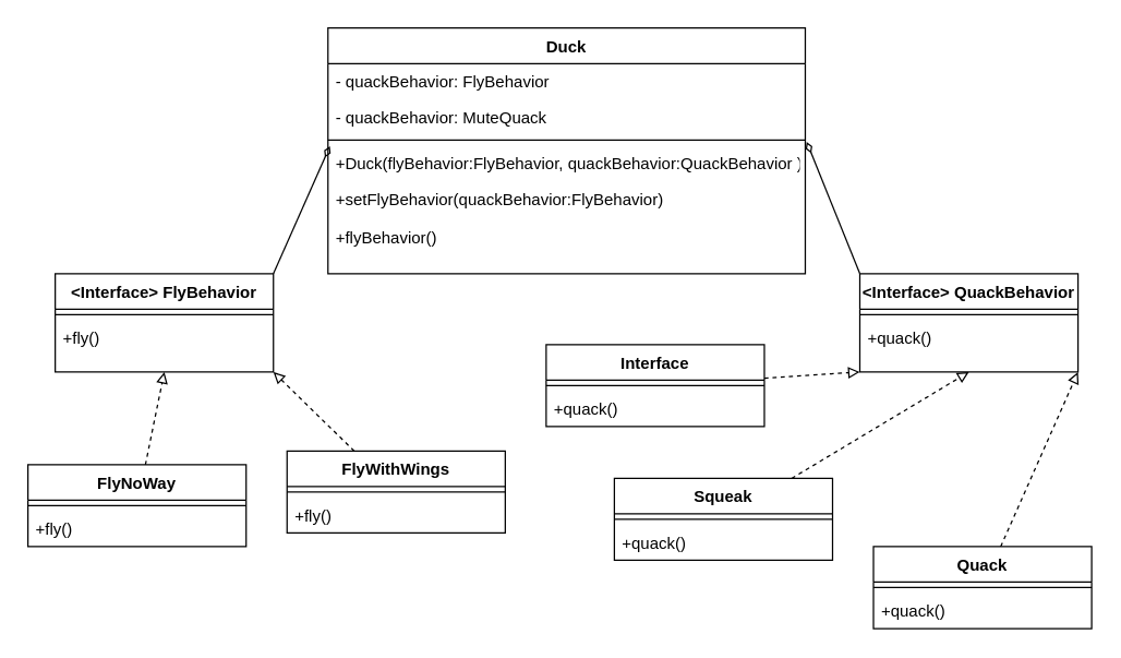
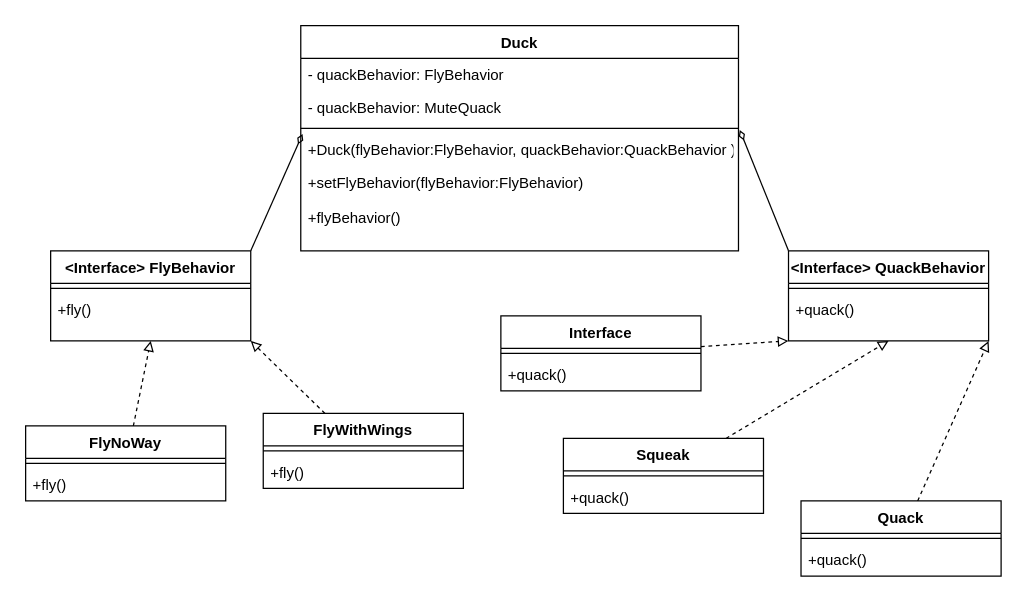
  <mxCell id="0" />
  <mxCell id="1" parent="0" />
  <mxCell id="2" value="Duck" style="swimlane;fontStyle=1;align=center;verticalAlign=top;childLayout=stackLayout;horizontal=1;startSize=26;horizontalStack=0;resizeParent=1;resizeLast=0;collapsible=1;marginBottom=0;rounded=0;shadow=0;strokeWidth=1;" parent="1" vertex="1"><mxGeometry x="240" y="20" width="350" height="180" as="geometry"><mxRectangle x="230" y="140" width="160" height="26" as="alternateBounds" /></mxGeometry></mxCell>
  <mxCell id="3" value="- quackBehavior: FlyBehavior" style="text;align=left;verticalAlign=top;spacingLeft=4;spacingRight=4;overflow=hidden;rotatable=0;points=[[0,0.5],[1,0.5]];portConstraint=eastwest;" parent="2" vertex="1"><mxGeometry y="26" width="350" height="26" as="geometry" /></mxCell>
  <mxCell id="4" value="- quackBehavior: MuteQuack" style="text;align=left;verticalAlign=top;spacingLeft=4;spacingRight=4;overflow=hidden;rotatable=0;points=[[0,0.5],[1,0.5]];portConstraint=eastwest;rounded=0;shadow=0;html=0;" parent="2" vertex="1"><mxGeometry y="52" width="350" height="26" as="geometry" /></mxCell>
  <mxCell id="5" value="" style="line;html=1;strokeWidth=1;align=left;verticalAlign=middle;spacingTop=-1;spacingLeft=3;spacingRight=3;rotatable=0;labelPosition=right;points=[];portConstraint=eastwest;" parent="2" vertex="1"><mxGeometry y="78" width="350" height="8" as="geometry" /></mxCell>
  <mxCell id="6" value="+Duck(flyBehavior:FlyBehavior, quackBehavior:QuackBehavior )" style="text;align=left;verticalAlign=top;spacingLeft=4;spacingRight=4;overflow=hidden;rotatable=0;points=[[0,0.5],[1,0.5]];portConstraint=eastwest;" parent="2" vertex="1"><mxGeometry y="86" width="350" height="26" as="geometry" /></mxCell>
- <mxCell id="7" value="+setFlyBehavior(quackBehavior:FlyBehavior)" style="text;align=left;verticalAlign=top;spacingLeft=4;spacingRight=4;overflow=hidden;rotatable=0;points=[[0,0.5],[1,0.5]];portConstraint=eastwest;" vertex="1" parent="2"><mxGeometry y="112" width="350" height="28" as="geometry" /></mxCell>
+ <mxCell id="7" value="+setFlyBehavior(flyBehavior:FlyBehavior)" style="text;align=left;verticalAlign=top;spacingLeft=4;spacingRight=4;overflow=hidden;rotatable=0;points=[[0,0.5],[1,0.5]];portConstraint=eastwest;" vertex="1" parent="2"><mxGeometry y="112" width="350" height="28" as="geometry" /></mxCell>
  <mxCell id="8" value="+flyBehavior()" style="text;align=left;verticalAlign=top;spacingLeft=4;spacingRight=4;overflow=hidden;rotatable=0;points=[[0,0.5],[1,0.5]];portConstraint=eastwest;" vertex="1" parent="2"><mxGeometry y="140" width="350" height="28" as="geometry" /></mxCell>
  <mxCell id="9" style="rounded=0;orthogonalLoop=1;jettySize=auto;html=1;entryX=0.5;entryY=1;entryDx=0;entryDy=0;dashed=1;endArrow=block;endFill=0;" edge="1" parent="1" source="10" target="13"><mxGeometry relative="1" as="geometry" /></mxCell>
  <mxCell id="10" value="FlyNoWay" style="swimlane;fontStyle=1;align=center;verticalAlign=top;childLayout=stackLayout;horizontal=1;startSize=26;horizontalStack=0;resizeParent=1;resizeLast=0;collapsible=1;marginBottom=0;rounded=0;shadow=0;strokeWidth=1;" parent="1" vertex="1"><mxGeometry x="20" y="340" width="160" height="60" as="geometry"><mxRectangle x="130" y="380" width="160" height="26" as="alternateBounds" /></mxGeometry></mxCell>
  <mxCell id="11" value="" style="line;html=1;strokeWidth=1;align=left;verticalAlign=middle;spacingTop=-1;spacingLeft=3;spacingRight=3;rotatable=0;labelPosition=right;points=[];portConstraint=eastwest;" parent="10" vertex="1"><mxGeometry y="26" width="160" height="8" as="geometry" /></mxCell>
  <mxCell id="12" value="+fly()" style="text;align=left;verticalAlign=top;spacingLeft=4;spacingRight=4;overflow=hidden;rotatable=0;points=[[0,0.5],[1,0.5]];portConstraint=eastwest;" parent="10" vertex="1"><mxGeometry y="34" width="160" height="26" as="geometry" /></mxCell>
  <mxCell id="13" value="&lt;Interface&gt; FlyBehavior" style="swimlane;fontStyle=1;align=center;verticalAlign=top;childLayout=stackLayout;horizontal=1;startSize=26;horizontalStack=0;resizeParent=1;resizeLast=0;collapsible=1;marginBottom=0;rounded=0;shadow=0;strokeWidth=1;" parent="1" vertex="1"><mxGeometry x="40" y="200" width="160" height="72" as="geometry"><mxRectangle x="340" y="380" width="170" height="26" as="alternateBounds" /></mxGeometry></mxCell>
  <mxCell id="14" value="" style="line;html=1;strokeWidth=1;align=left;verticalAlign=middle;spacingTop=-1;spacingLeft=3;spacingRight=3;rotatable=0;labelPosition=right;points=[];portConstraint=eastwest;" vertex="1" parent="13"><mxGeometry y="26" width="160" height="8" as="geometry" /></mxCell>
  <mxCell id="15" value="+fly()" style="text;align=left;verticalAlign=top;spacingLeft=4;spacingRight=4;overflow=hidden;rotatable=0;points=[[0,0.5],[1,0.5]];portConstraint=eastwest;" parent="13" vertex="1"><mxGeometry y="34" width="160" height="26" as="geometry" /></mxCell>
  <mxCell id="16" style="rounded=0;orthogonalLoop=1;jettySize=auto;html=1;entryX=0.004;entryY=0.022;entryDx=0;entryDy=0;endArrow=diamondThin;endFill=0;exitX=1;exitY=0;exitDx=0;exitDy=0;strokeWidth=1;sourcePerimeterSpacing=0;strokeOpacity=100;fillOpacity=100;arcSize=20;jumpStyle=none;strokeColor=default;entryPerimeter=0;" edge="1" parent="1" source="13" target="6"><mxGeometry relative="1" as="geometry" /></mxCell>
  <mxCell id="17" style="rounded=0;orthogonalLoop=1;jettySize=auto;html=1;entryX=1.003;entryY=-0.099;entryDx=0;entryDy=0;endArrow=diamondThin;endFill=0;exitX=0;exitY=0;exitDx=0;exitDy=0;entryPerimeter=0;" edge="1" parent="1" source="18" target="6"><mxGeometry relative="1" as="geometry" /></mxCell>
  <mxCell id="18" value="&lt;Interface&gt; QuackBehavior" style="swimlane;fontStyle=1;align=center;verticalAlign=top;childLayout=stackLayout;horizontal=1;startSize=26;horizontalStack=0;resizeParent=1;resizeLast=0;collapsible=1;marginBottom=0;rounded=0;shadow=0;strokeWidth=1;" vertex="1" parent="1"><mxGeometry x="630" y="200" width="160" height="72" as="geometry"><mxRectangle x="340" y="380" width="170" height="26" as="alternateBounds" /></mxGeometry></mxCell>
  <mxCell id="19" value="" style="line;html=1;strokeWidth=1;align=left;verticalAlign=middle;spacingTop=-1;spacingLeft=3;spacingRight=3;rotatable=0;labelPosition=right;points=[];portConstraint=eastwest;" vertex="1" parent="18"><mxGeometry y="26" width="160" height="8" as="geometry" /></mxCell>
  <mxCell id="20" value="+quack()" style="text;align=left;verticalAlign=top;spacingLeft=4;spacingRight=4;overflow=hidden;rotatable=0;points=[[0,0.5],[1,0.5]];portConstraint=eastwest;" vertex="1" parent="18"><mxGeometry y="34" width="160" height="26" as="geometry" /></mxCell>
  <mxCell id="21" style="edgeStyle=none;rounded=0;orthogonalLoop=1;jettySize=auto;html=1;entryX=1;entryY=1;entryDx=0;entryDy=0;dashed=1;strokeColor=default;align=center;verticalAlign=middle;fontFamily=Helvetica;fontSize=11;fontColor=default;labelBackgroundColor=default;endArrow=block;endFill=0;" edge="1" parent="1" source="22" target="13"><mxGeometry relative="1" as="geometry" /></mxCell>
  <mxCell id="22" value="FlyWithWings" style="swimlane;fontStyle=1;align=center;verticalAlign=top;childLayout=stackLayout;horizontal=1;startSize=26;horizontalStack=0;resizeParent=1;resizeLast=0;collapsible=1;marginBottom=0;rounded=0;shadow=0;strokeWidth=1;" vertex="1" parent="1"><mxGeometry x="210" y="330" width="160" height="60" as="geometry"><mxRectangle x="130" y="380" width="160" height="26" as="alternateBounds" /></mxGeometry></mxCell>
  <mxCell id="23" value="" style="line;html=1;strokeWidth=1;align=left;verticalAlign=middle;spacingTop=-1;spacingLeft=3;spacingRight=3;rotatable=0;labelPosition=right;points=[];portConstraint=eastwest;" vertex="1" parent="22"><mxGeometry y="26" width="160" height="8" as="geometry" /></mxCell>
  <mxCell id="24" value="+fly()" style="text;align=left;verticalAlign=top;spacingLeft=4;spacingRight=4;overflow=hidden;rotatable=0;points=[[0,0.5],[1,0.5]];portConstraint=eastwest;" vertex="1" parent="22"><mxGeometry y="34" width="160" height="26" as="geometry" /></mxCell>
  <mxCell id="25" style="edgeStyle=none;rounded=0;orthogonalLoop=1;jettySize=auto;html=1;entryX=0;entryY=1;entryDx=0;entryDy=0;dashed=1;strokeColor=default;align=center;verticalAlign=middle;fontFamily=Helvetica;fontSize=11;fontColor=default;labelBackgroundColor=default;endArrow=block;endFill=0;" edge="1" parent="1" source="26" target="18"><mxGeometry relative="1" as="geometry" /></mxCell>
  <mxCell id="26" value="Interface" style="swimlane;fontStyle=1;align=center;verticalAlign=top;childLayout=stackLayout;horizontal=1;startSize=26;horizontalStack=0;resizeParent=1;resizeLast=0;collapsible=1;marginBottom=0;rounded=0;shadow=0;strokeWidth=1;" vertex="1" parent="1"><mxGeometry x="400" y="252" width="160" height="60" as="geometry"><mxRectangle x="130" y="380" width="160" height="26" as="alternateBounds" /></mxGeometry></mxCell>
  <mxCell id="27" value="" style="line;html=1;strokeWidth=1;align=left;verticalAlign=middle;spacingTop=-1;spacingLeft=3;spacingRight=3;rotatable=0;labelPosition=right;points=[];portConstraint=eastwest;" vertex="1" parent="26"><mxGeometry y="26" width="160" height="8" as="geometry" /></mxCell>
  <mxCell id="28" value="+quack()" style="text;align=left;verticalAlign=top;spacingLeft=4;spacingRight=4;overflow=hidden;rotatable=0;points=[[0,0.5],[1,0.5]];portConstraint=eastwest;" vertex="1" parent="26"><mxGeometry y="34" width="160" height="26" as="geometry" /></mxCell>
  <mxCell id="29" style="edgeStyle=none;rounded=0;orthogonalLoop=1;jettySize=auto;html=1;entryX=0.5;entryY=1;entryDx=0;entryDy=0;dashed=1;strokeColor=default;align=center;verticalAlign=middle;fontFamily=Helvetica;fontSize=11;fontColor=default;labelBackgroundColor=default;endArrow=block;endFill=0;" edge="1" parent="1" source="30" target="18"><mxGeometry relative="1" as="geometry" /></mxCell>
  <mxCell id="30" value="Squeak" style="swimlane;fontStyle=1;align=center;verticalAlign=top;childLayout=stackLayout;horizontal=1;startSize=26;horizontalStack=0;resizeParent=1;resizeLast=0;collapsible=1;marginBottom=0;rounded=0;shadow=0;strokeWidth=1;" vertex="1" parent="1"><mxGeometry x="450" y="350" width="160" height="60" as="geometry"><mxRectangle x="130" y="380" width="160" height="26" as="alternateBounds" /></mxGeometry></mxCell>
  <mxCell id="31" value="" style="line;html=1;strokeWidth=1;align=left;verticalAlign=middle;spacingTop=-1;spacingLeft=3;spacingRight=3;rotatable=0;labelPosition=right;points=[];portConstraint=eastwest;" vertex="1" parent="30"><mxGeometry y="26" width="160" height="8" as="geometry" /></mxCell>
  <mxCell id="32" value="+quack()" style="text;align=left;verticalAlign=top;spacingLeft=4;spacingRight=4;overflow=hidden;rotatable=0;points=[[0,0.5],[1,0.5]];portConstraint=eastwest;" vertex="1" parent="30"><mxGeometry y="34" width="160" height="26" as="geometry" /></mxCell>
  <mxCell id="33" style="edgeStyle=none;rounded=0;orthogonalLoop=1;jettySize=auto;html=1;entryX=1;entryY=1;entryDx=0;entryDy=0;dashed=1;strokeColor=default;align=center;verticalAlign=middle;fontFamily=Helvetica;fontSize=11;fontColor=default;labelBackgroundColor=default;endArrow=block;endFill=0;" edge="1" parent="1" source="34" target="18"><mxGeometry relative="1" as="geometry" /></mxCell>
  <mxCell id="34" value="Quack" style="swimlane;fontStyle=1;align=center;verticalAlign=top;childLayout=stackLayout;horizontal=1;startSize=26;horizontalStack=0;resizeParent=1;resizeLast=0;collapsible=1;marginBottom=0;rounded=0;shadow=0;strokeWidth=1;" vertex="1" parent="1"><mxGeometry x="640" y="400" width="160" height="60" as="geometry"><mxRectangle x="130" y="380" width="160" height="26" as="alternateBounds" /></mxGeometry></mxCell>
  <mxCell id="35" value="" style="line;html=1;strokeWidth=1;align=left;verticalAlign=middle;spacingTop=-1;spacingLeft=3;spacingRight=3;rotatable=0;labelPosition=right;points=[];portConstraint=eastwest;" vertex="1" parent="34"><mxGeometry y="26" width="160" height="8" as="geometry" /></mxCell>
  <mxCell id="36" value="+quack()" style="text;align=left;verticalAlign=top;spacingLeft=4;spacingRight=4;overflow=hidden;rotatable=0;points=[[0,0.5],[1,0.5]];portConstraint=eastwest;" vertex="1" parent="34"><mxGeometry y="34" width="160" height="26" as="geometry" /></mxCell>
